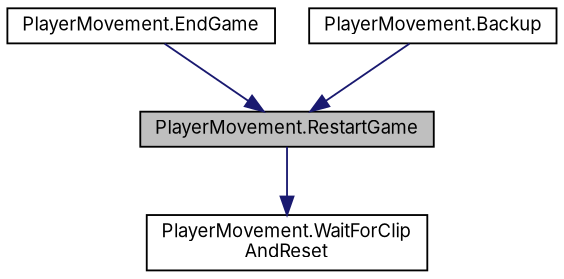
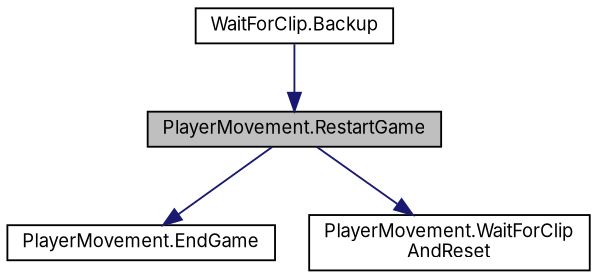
  digraph {
    fontname=Inter
    rankdir=TB
    node [color=black fillcolor=white fontname=Inter fontsize=10 shape=record style=filled]
    edge [color=midnightblue fontname=Inter fontsize=10 labelfontname=Helvetica labelfontsize=10 style=solid]
    n1 [fillcolor=grey75 fontcolor=black height=0.2 label="PlayerMovement.RestartGame" width=0.4]
    n2 [height=0.2 label="PlayerMovement.EndGame" width=0.4]
    n3 [height=0.2 label="PlayerMovement.WaitForClip\lAndReset" width=0.4]
-   n4 [height=0.2 label="PlayerMovement.Backup" width=0.4]
-   n2 -> n1
+   n4 [height=0.2 label="WaitForClip.Backup" width=0.4]
+   n1 -> n2
    n1 -> n3
    n4 -> n1
  }
